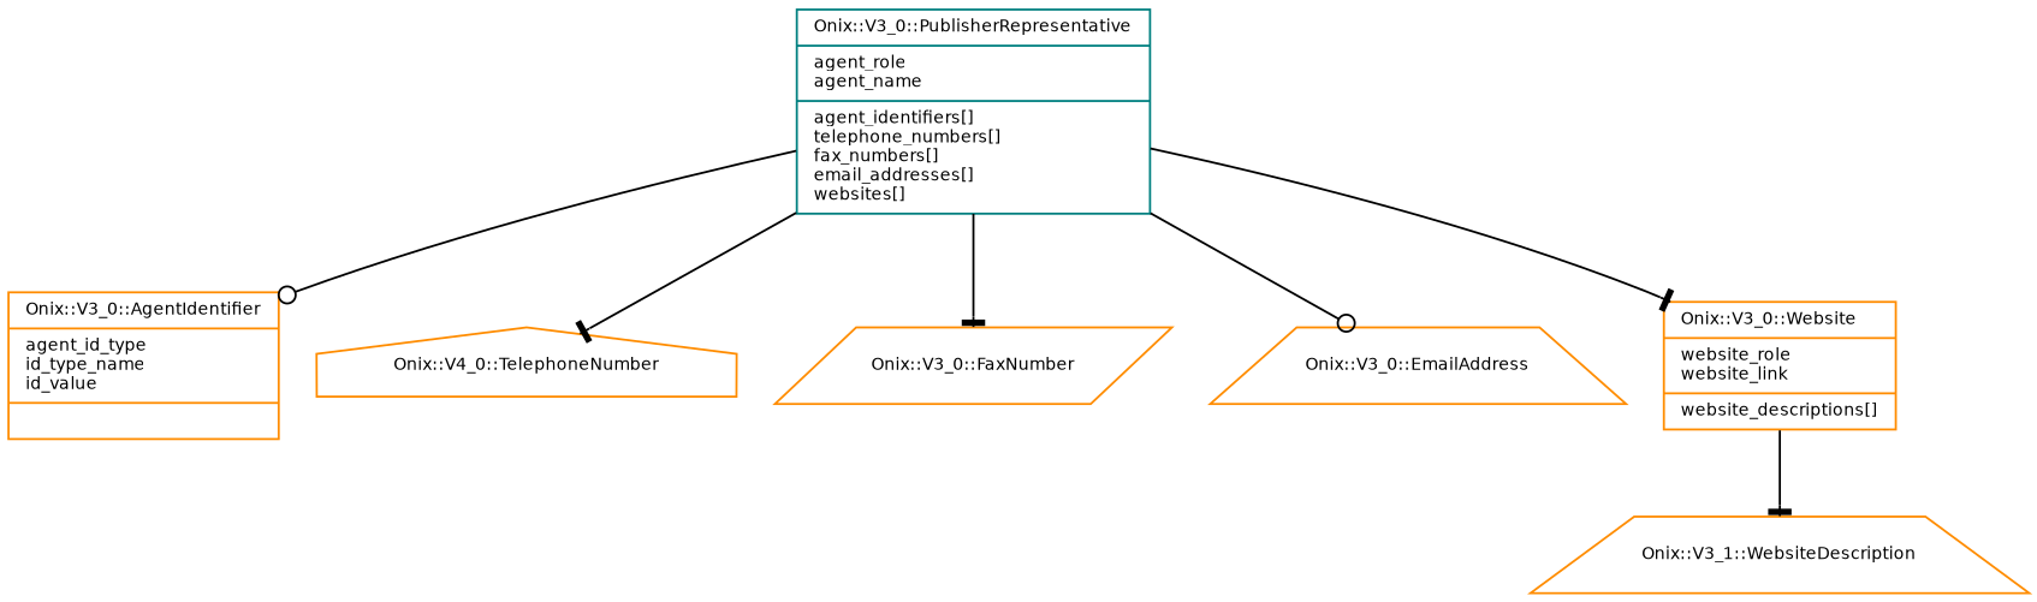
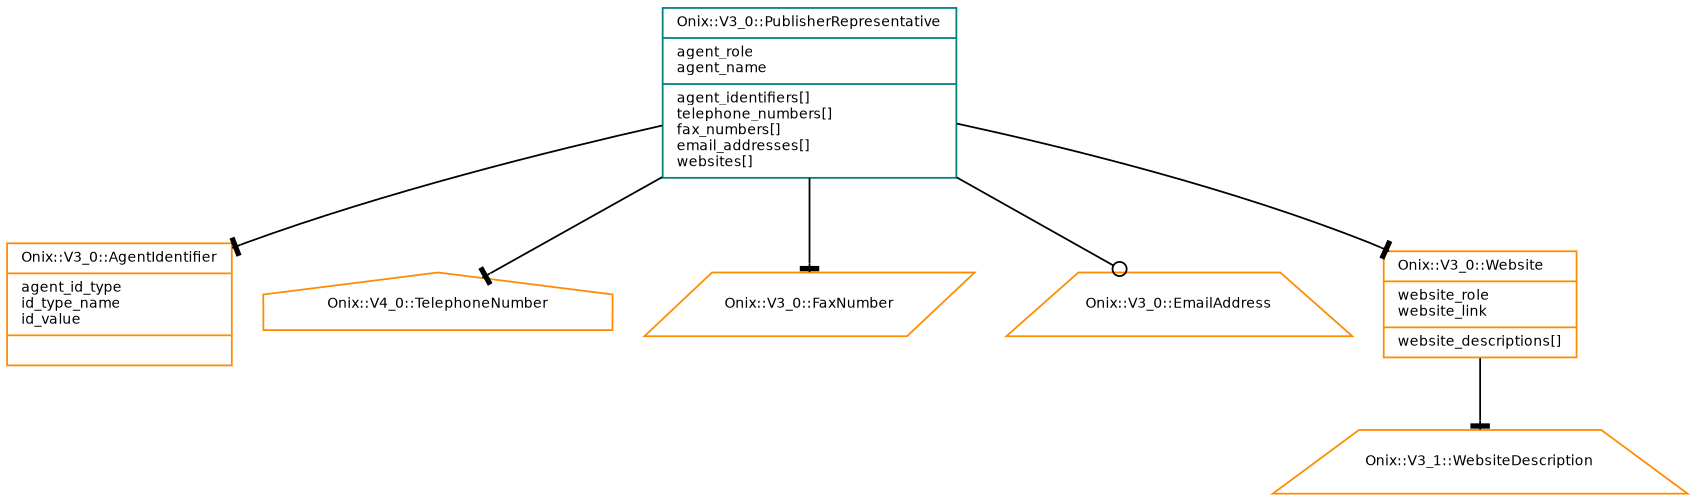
  digraph {
    fontname="Bitstream Vera Sans"
    fontsize=8
    node [color=darkorange fontname="Bitstream Vera Sans" fontsize=8 shape=record]
    edge [arrowhead=tee fontname="Bitstream Vera Sans" fontsize=8]
    n1 [color=teal label="{Onix::V3_0::PublisherRepresentative\l|agent_role\lagent_name\l|agent_identifiers[]\ltelephone_numbers[]\lfax_numbers[]\lemail_addresses[]\lwebsites[]\l}"]
    n2 [label="{Onix::V3_0::AgentIdentifier\l|agent_id_type\lid_type_name\lid_value\l|\l}"]
    n3 [label="Onix::V4_0::TelephoneNumber" shape=house]
    n4 [label="Onix::V3_0::FaxNumber" shape=parallelogram]
    n5 [label="Onix::V3_0::EmailAddress" shape=trapezium]
    n6 [label="{Onix::V3_0::Website\l|website_role\lwebsite_link\l|website_descriptions[]\l}"]
    n7 [label="Onix::V3_1::WebsiteDescription" shape=trapezium]
-   n1 -> n2 [arrowhead=odot]
+   n1 -> n2
    n1 -> n3
    n1 -> n4
    n1 -> n5 [arrowhead=odot]
    n1 -> n6
    n6 -> n7
  }
